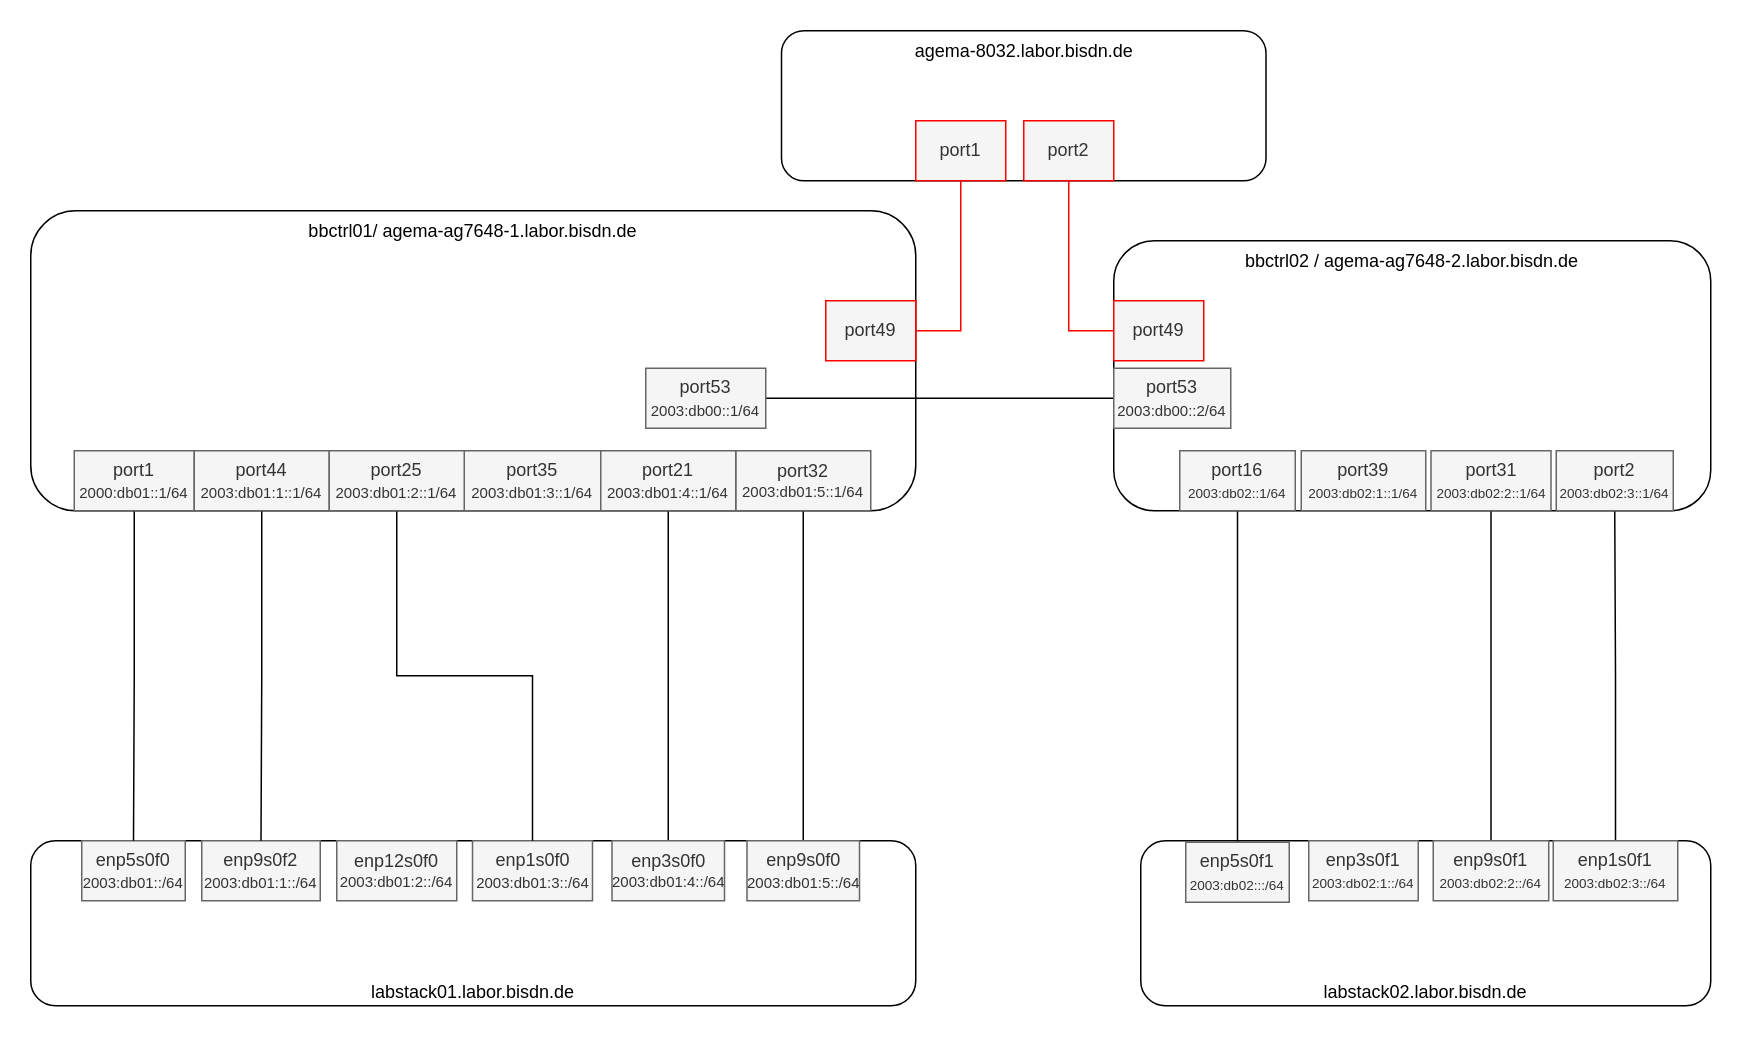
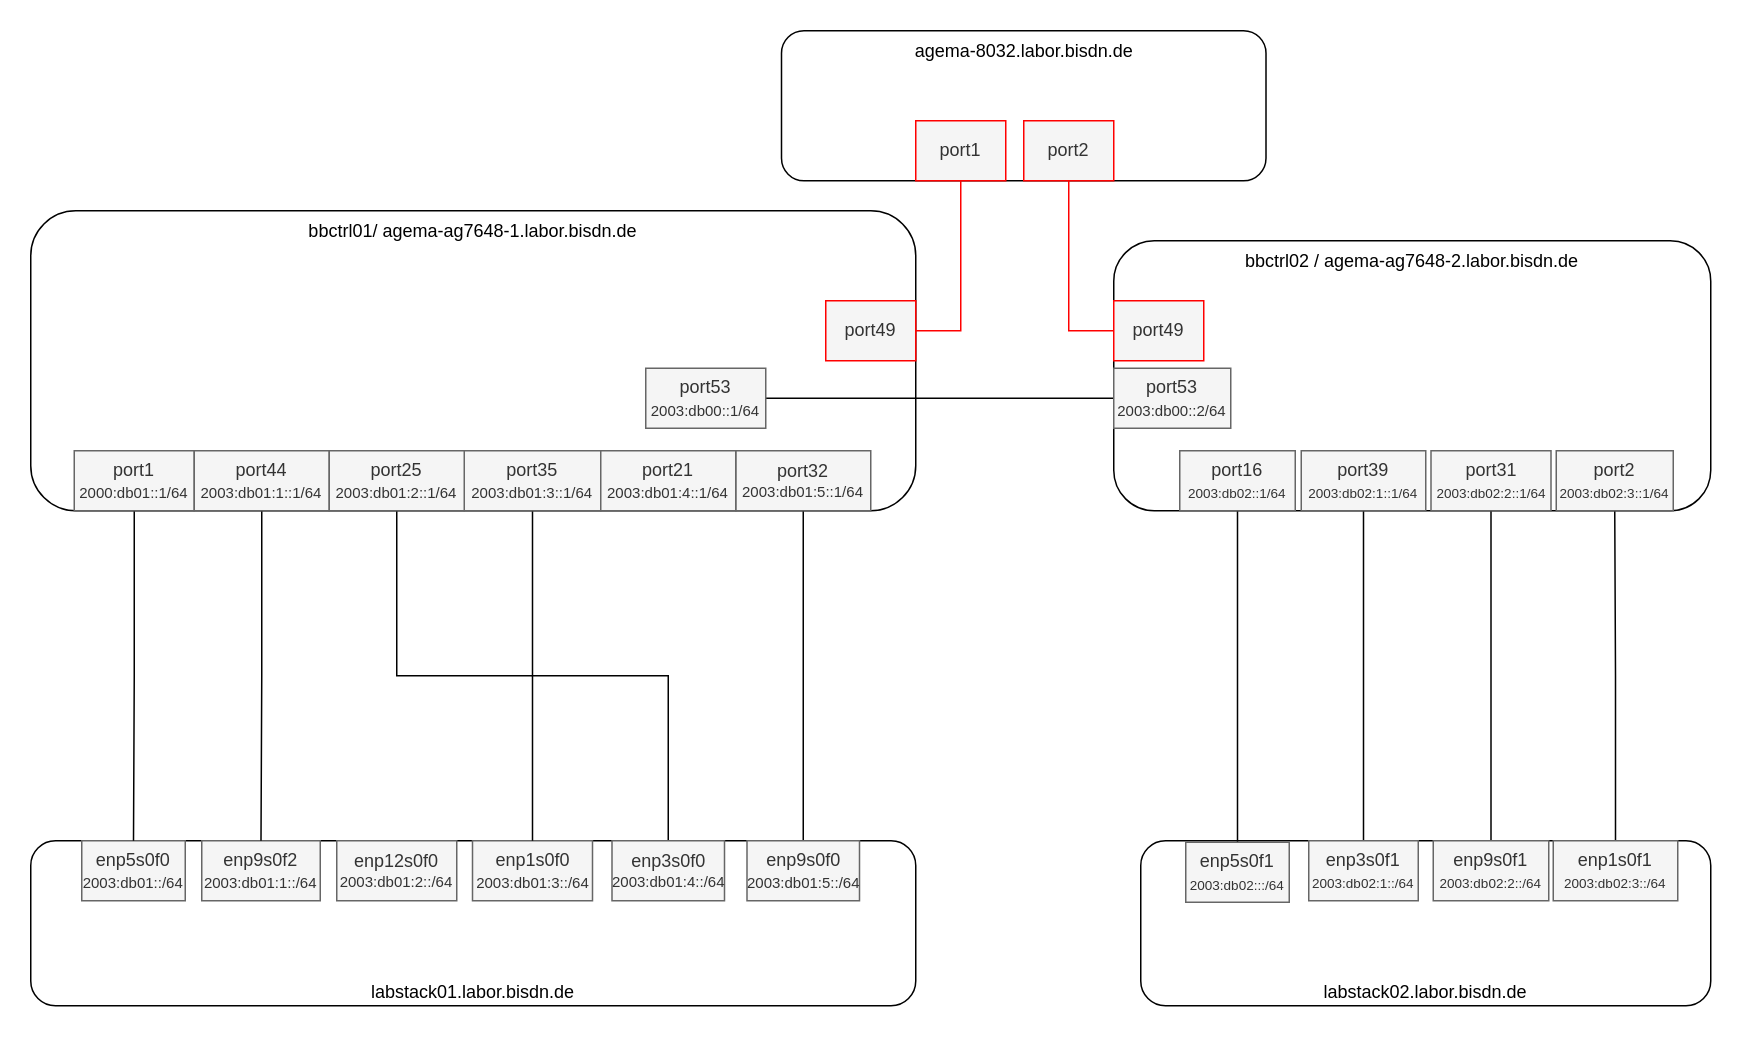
  <mxCell id="0" />
  <mxCell id="1" parent="0" />
  <mxCell id="2" value="labstack01.labor.bisdn.de" style="rounded=1;whiteSpace=wrap;html=1;verticalAlign=bottom;" parent="1" vertex="1"><mxGeometry x="20" y="560" width="590" height="110" as="geometry" /></mxCell>
  <mxCell id="3" value="&lt;div&gt;labstack02.labor.bisdn.de&lt;/div&gt;" style="rounded=1;whiteSpace=wrap;html=1;verticalAlign=bottom;" parent="1" vertex="1"><mxGeometry x="760" y="560" width="380" height="110" as="geometry" /></mxCell>
  <mxCell id="4" style="edgeStyle=orthogonalEdgeStyle;rounded=0;orthogonalLoop=1;jettySize=auto;html=1;exitX=0.5;exitY=0;exitDx=0;exitDy=0;entryX=0.5;entryY=1;entryDx=0;entryDy=0;endArrow=none;endFill=0;endSize=18;" parent="1" source="5" target="22" edge="1"><mxGeometry relative="1" as="geometry" /></mxCell>
  <mxCell id="5" value="enp5s0f1&lt;br style=&quot;font-size: 10px&quot;&gt;&lt;span style=&quot;font-size: 9px&quot;&gt;2003:db02:::/64&lt;/span&gt;" style="rounded=0;whiteSpace=wrap;html=1;fillColor=#f5f5f5;strokeColor=#666666;fontColor=#333333;" parent="1" vertex="1"><mxGeometry x="790" y="561" width="69" height="40" as="geometry" /></mxCell>
+ <mxCell id="6" style="edgeStyle=orthogonalEdgeStyle;rounded=0;orthogonalLoop=1;jettySize=auto;html=1;exitX=0.5;exitY=0;exitDx=0;exitDy=0;entryX=0.5;entryY=1;entryDx=0;entryDy=0;endArrow=none;endFill=0;endSize=18;" parent="1" source="7" target="23" edge="1"><mxGeometry relative="1" as="geometry" /></mxCell>
  <mxCell id="7" value="enp3s0f1&lt;br style=&quot;font-size: 10px&quot;&gt;&lt;span style=&quot;font-size: 9px&quot;&gt;2003:db02:1::/64&lt;/span&gt;" style="rounded=0;whiteSpace=wrap;html=1;fillColor=#f5f5f5;strokeColor=#666666;fontColor=#333333;" parent="1" vertex="1"><mxGeometry x="872" y="560" width="73" height="40" as="geometry" /></mxCell>
  <mxCell id="8" style="edgeStyle=orthogonalEdgeStyle;rounded=0;orthogonalLoop=1;jettySize=auto;html=1;exitX=0.5;exitY=0;exitDx=0;exitDy=0;entryX=0.5;entryY=1;entryDx=0;entryDy=0;endArrow=none;endFill=0;endSize=18;" parent="1" source="9" target="24" edge="1"><mxGeometry relative="1" as="geometry" /></mxCell>
  <mxCell id="9" value="enp1s0f1&lt;br style=&quot;font-size: 10px&quot;&gt;&lt;span style=&quot;font-size: 9px&quot;&gt;2003:db02:3::/64&lt;/span&gt;" style="rounded=0;whiteSpace=wrap;html=1;fillColor=#f5f5f5;strokeColor=#666666;fontColor=#333333;" parent="1" vertex="1"><mxGeometry x="1035" y="560" width="83" height="40" as="geometry" /></mxCell>
  <mxCell id="10" style="edgeStyle=orthogonalEdgeStyle;rounded=0;orthogonalLoop=1;jettySize=auto;html=1;exitX=0.5;exitY=0;exitDx=0;exitDy=0;entryX=0.5;entryY=1;entryDx=0;entryDy=0;endArrow=none;endFill=0;endSize=18;" parent="1" source="11" target="25" edge="1"><mxGeometry relative="1" as="geometry" /></mxCell>
  <mxCell id="11" value="&lt;div&gt;enp9s0f1&lt;/div&gt;&lt;div&gt;&lt;span style=&quot;font-size: 9px&quot;&gt;2003:db02:2::/64&lt;/span&gt;&lt;br&gt;&lt;/div&gt;" style="rounded=0;whiteSpace=wrap;html=1;fillColor=#f5f5f5;strokeColor=#666666;fontColor=#333333;" parent="1" vertex="1"><mxGeometry x="955" y="560" width="77" height="40" as="geometry" /></mxCell>
  <mxCell id="12" value="enp5s0f0&lt;br&gt;&lt;span style=&quot;font-size: 10px&quot;&gt;2003:db01::/64&lt;/span&gt;" style="rounded=0;whiteSpace=wrap;html=1;fillColor=#f5f5f5;strokeColor=#666666;fontColor=#333333;direction=west;" parent="1" vertex="1"><mxGeometry x="54" y="560" width="69" height="40" as="geometry" /></mxCell>
  <mxCell id="13" value="enp9s0f2&lt;br style=&quot;font-size: 10px&quot;&gt;&lt;span style=&quot;font-size: 10px&quot;&gt;2003:db01:1::/64&lt;/span&gt;" style="rounded=0;whiteSpace=wrap;html=1;fillColor=#f5f5f5;strokeColor=#666666;fontColor=#333333;direction=west;" parent="1" vertex="1"><mxGeometry x="134" y="560" width="79" height="40" as="geometry" /></mxCell>
  <mxCell id="14" value="enp1s0f0&lt;br style=&quot;font-size: 10px&quot;&gt;&lt;span style=&quot;font-size: 10px&quot;&gt;2003:db01:3::/64&lt;/span&gt;" style="rounded=0;whiteSpace=wrap;html=1;fillColor=#f5f5f5;strokeColor=#666666;fontColor=#333333;direction=west;" parent="1" vertex="1"><mxGeometry x="314.5" y="560" width="80" height="40" as="geometry" /></mxCell>
  <mxCell id="15" value="&lt;div&gt;enp12s0f0&lt;/div&gt;&lt;div style=&quot;font-size: 10px&quot;&gt;2003:db01:2::&lt;span&gt;/64&lt;/span&gt;&lt;/div&gt;" style="rounded=0;whiteSpace=wrap;html=1;fillColor=#f5f5f5;strokeColor=#666666;fontColor=#333333;direction=west;" parent="1" vertex="1"><mxGeometry x="224" y="560" width="80" height="40" as="geometry" /></mxCell>
  <mxCell id="16" style="edgeStyle=orthogonalEdgeStyle;rounded=0;orthogonalLoop=1;jettySize=auto;html=1;exitX=0.5;exitY=1;exitDx=0;exitDy=0;entryX=0.5;entryY=1;entryDx=0;entryDy=0;endArrow=none;endFill=0;endSize=18;" parent="1" source="17" target="33" edge="1"><mxGeometry relative="1" as="geometry" /></mxCell>
  <mxCell id="17" value="enp9s0f0&lt;br style=&quot;font-size: 10px&quot;&gt;&lt;span style=&quot;font-size: 10px&quot;&gt;2003:db01:5::/64&lt;/span&gt;" style="rounded=0;whiteSpace=wrap;html=1;fillColor=#f5f5f5;strokeColor=#666666;fontColor=#333333;direction=west;" parent="1" vertex="1"><mxGeometry x="497.5" y="560" width="75" height="40" as="geometry" /></mxCell>
- <mxCell id="18" style="edgeStyle=orthogonalEdgeStyle;rounded=0;orthogonalLoop=1;jettySize=auto;html=1;exitX=0.5;exitY=1;exitDx=0;exitDy=0;entryX=0.5;entryY=1;entryDx=0;entryDy=0;endArrow=none;endFill=0;endSize=18;" parent="1" source="19" target="34" edge="1"><mxGeometry relative="1" as="geometry" /></mxCell>
+ <mxCell id="18" style="edgeStyle=orthogonalEdgeStyle;rounded=0;orthogonalLoop=1;jettySize=auto;html=1;exitX=0.5;exitY=1;exitDx=0;exitDy=0;endArrow=none;endFill=0;endSize=18;" parent="1" source="19" target="30" edge="1"><mxGeometry relative="1" as="geometry" /></mxCell>
  <mxCell id="19" value="&lt;div&gt;enp3s0f0&lt;/div&gt;&lt;div style=&quot;font-size: 10px&quot;&gt;2003:db01:4::/64&lt;br&gt;&lt;/div&gt;" style="rounded=0;whiteSpace=wrap;html=1;fillColor=#f5f5f5;strokeColor=#666666;fontColor=#333333;direction=west;" parent="1" vertex="1"><mxGeometry x="407.5" y="560" width="75" height="40" as="geometry" /></mxCell>
  <mxCell id="20" value="bbctrl01/ agema-ag7648-1.labor.bisdn.de" style="rounded=1;whiteSpace=wrap;html=1;verticalAlign=top;align=center;" parent="1" vertex="1"><mxGeometry x="20" y="140" width="590" height="200" as="geometry" /></mxCell>
  <mxCell id="21" value="&lt;div&gt;bbctrl02 / agema-ag7648-2.labor.bisdn.de&lt;br&gt;&lt;/div&gt;" style="rounded=1;whiteSpace=wrap;html=1;verticalAlign=top;align=center;" parent="1" vertex="1"><mxGeometry x="742" y="160" width="398" height="180" as="geometry" /></mxCell>
  <mxCell id="22" value="port16&lt;br style=&quot;font-size: 10px&quot;&gt;&lt;font style=&quot;font-size: 9px&quot;&gt;2003:db02::1/64&lt;/font&gt;" style="rounded=0;whiteSpace=wrap;html=1;fillColor=#f5f5f5;strokeColor=#666666;fontColor=#333333;" parent="1" vertex="1"><mxGeometry x="786" y="300" width="77" height="40" as="geometry" /></mxCell>
  <mxCell id="23" value="port39&lt;br style=&quot;font-size: 10px&quot;&gt;&lt;font style=&quot;font-size: 9px&quot;&gt;2003:db02:1::1/64&lt;/font&gt;" style="rounded=0;whiteSpace=wrap;html=1;fillColor=#f5f5f5;strokeColor=#666666;fontColor=#333333;" parent="1" vertex="1"><mxGeometry x="867" y="300" width="83" height="40" as="geometry" /></mxCell>
  <mxCell id="24" value="port2&lt;br&gt;&lt;span style=&quot;font-size: 9px&quot;&gt;2003:db02:3::1/64&lt;/span&gt;" style="rounded=0;whiteSpace=wrap;html=1;fillColor=#f5f5f5;strokeColor=#666666;fontColor=#333333;" parent="1" vertex="1"><mxGeometry x="1037" y="300" width="78" height="40" as="geometry" /></mxCell>
  <mxCell id="25" value="port31&lt;br style=&quot;font-size: 10px&quot;&gt;&lt;span style=&quot;font-size: 9px&quot;&gt;2003:db02:2::1/64&lt;/span&gt;" style="rounded=0;whiteSpace=wrap;html=1;fillColor=#f5f5f5;strokeColor=#666666;fontColor=#333333;" parent="1" vertex="1"><mxGeometry x="953.5" y="300" width="80" height="40" as="geometry" /></mxCell>
  <mxCell id="26" style="edgeStyle=orthogonalEdgeStyle;rounded=0;orthogonalLoop=1;jettySize=auto;html=1;exitX=0.5;exitY=1;exitDx=0;exitDy=0;entryX=0.5;entryY=1;entryDx=0;entryDy=0;endArrow=none;endFill=0;endSize=18;" parent="1" source="27" target="12" edge="1"><mxGeometry relative="1" as="geometry" /></mxCell>
  <mxCell id="27" value="port1&lt;br&gt;&lt;font style=&quot;font-size: 10px&quot;&gt;2000:db01::1/64&lt;/font&gt;" style="rounded=0;whiteSpace=wrap;html=1;fillColor=#f5f5f5;strokeColor=#666666;fontColor=#333333;" parent="1" vertex="1"><mxGeometry x="49" y="300" width="80" height="40" as="geometry" /></mxCell>
  <mxCell id="28" style="edgeStyle=orthogonalEdgeStyle;rounded=0;orthogonalLoop=1;jettySize=auto;html=1;exitX=0.5;exitY=1;exitDx=0;exitDy=0;entryX=0.5;entryY=1;entryDx=0;entryDy=0;endArrow=none;endFill=0;endSize=18;" parent="1" source="29" target="13" edge="1"><mxGeometry relative="1" as="geometry" /></mxCell>
  <mxCell id="29" value="port44&lt;br&gt;&lt;font style=&quot;font-size: 10px&quot;&gt;2003:db01:1::1/64&lt;/font&gt;" style="rounded=0;whiteSpace=wrap;html=1;fillColor=#f5f5f5;strokeColor=#666666;fontColor=#333333;" parent="1" vertex="1"><mxGeometry x="129" y="300" width="90" height="40" as="geometry" /></mxCell>
  <mxCell id="30" value="port35&lt;br&gt;&lt;font style=&quot;font-size: 10px&quot;&gt;2003:db01:3::1/64&lt;/font&gt;" style="rounded=0;whiteSpace=wrap;html=1;fillColor=#f5f5f5;strokeColor=#666666;fontColor=#333333;" parent="1" vertex="1"><mxGeometry x="309" y="300" width="91" height="40" as="geometry" /></mxCell>
  <mxCell id="31" style="edgeStyle=orthogonalEdgeStyle;rounded=0;orthogonalLoop=1;jettySize=auto;html=1;exitX=0.5;exitY=1;exitDx=0;exitDy=0;endArrow=none;endFill=0;endSize=18;" parent="1" source="32" target="14" edge="1"><mxGeometry relative="1" as="geometry" /></mxCell>
  <mxCell id="32" value="port25&lt;br&gt;&lt;font style=&quot;font-size: 10px&quot;&gt;2003:db01:2::1/64&lt;/font&gt;" style="rounded=0;whiteSpace=wrap;html=1;fillColor=#f5f5f5;strokeColor=#666666;fontColor=#333333;" parent="1" vertex="1"><mxGeometry x="219" y="300" width="90" height="40" as="geometry" /></mxCell>
  <mxCell id="33" value="&lt;div&gt;port32&lt;/div&gt;&lt;div style=&quot;font-size: 10px&quot;&gt;2003:db01:5&lt;span&gt;::1/64&lt;/span&gt;&lt;/div&gt;" style="rounded=0;whiteSpace=wrap;html=1;fillColor=#f5f5f5;strokeColor=#666666;fontColor=#333333;" parent="1" vertex="1"><mxGeometry x="490" y="300" width="90" height="40" as="geometry" /></mxCell>
  <mxCell id="34" value="port21&lt;br&gt;&lt;font style=&quot;font-size: 10px&quot;&gt;2003:db01:4::1/64&lt;/font&gt;" style="rounded=0;whiteSpace=wrap;html=1;fillColor=#f5f5f5;strokeColor=#666666;fontColor=#333333;" parent="1" vertex="1"><mxGeometry x="400" y="300" width="90" height="40" as="geometry" /></mxCell>
  <mxCell id="35" style="edgeStyle=orthogonalEdgeStyle;rounded=0;orthogonalLoop=1;jettySize=auto;html=1;exitX=1;exitY=0.5;exitDx=0;exitDy=0;entryX=0;entryY=0.5;entryDx=0;entryDy=0;endArrow=none;endFill=0;endSize=18;" parent="1" source="36" target="37" edge="1"><mxGeometry relative="1" as="geometry" /></mxCell>
  <mxCell id="36" value="&lt;div&gt;port53&lt;/div&gt;&lt;div&gt;&lt;font style=&quot;font-size: 10px&quot;&gt;2003:db00::1/64&lt;/font&gt;&lt;/div&gt;" style="rounded=0;whiteSpace=wrap;html=1;fillColor=#f5f5f5;strokeColor=#666666;fontColor=#333333;" parent="1" vertex="1"><mxGeometry x="430" y="245" width="80" height="40" as="geometry" /></mxCell>
  <mxCell id="37" value="&lt;div&gt;port53&lt;/div&gt;&lt;div&gt;&lt;span style=&quot;font-size: 10px&quot;&gt;2003:db00::2/64&lt;/span&gt;&lt;br&gt;&lt;/div&gt;" style="rounded=0;whiteSpace=wrap;html=1;fillColor=#f5f5f5;strokeColor=#666666;fontColor=#333333;" parent="1" vertex="1"><mxGeometry x="742" y="245" width="78" height="40" as="geometry" /></mxCell>
  <mxCell id="38" value="agema-8032.labor.bisdn.de" style="rounded=1;whiteSpace=wrap;html=1;verticalAlign=top;align=center;" parent="1" vertex="1"><mxGeometry x="520.5" y="20" width="323" height="100" as="geometry" /></mxCell>
  <mxCell id="39" style="edgeStyle=orthogonalEdgeStyle;rounded=0;orthogonalLoop=1;jettySize=auto;html=1;exitX=0.5;exitY=1;exitDx=0;exitDy=0;entryX=1;entryY=0.5;entryDx=0;entryDy=0;endArrow=none;endFill=0;endSize=18;strokeColor=#FF0000;" parent="1" source="40" target="42" edge="1"><mxGeometry relative="1" as="geometry" /></mxCell>
  <mxCell id="40" value="&lt;div&gt;port1&lt;/div&gt;" style="rounded=0;whiteSpace=wrap;html=1;fillColor=#f5f5f5;strokeColor=#FF0000;fontColor=#333333;" parent="1" vertex="1"><mxGeometry x="610" y="80" width="60" height="40" as="geometry" /></mxCell>
  <mxCell id="41" value="&lt;div&gt;port2&lt;/div&gt;" style="rounded=0;whiteSpace=wrap;html=1;fillColor=#f5f5f5;strokeColor=#FF0000;fontColor=#333333;" parent="1" vertex="1"><mxGeometry x="682" y="80" width="60" height="40" as="geometry" /></mxCell>
  <mxCell id="42" value="&lt;div&gt;port49&lt;/div&gt;" style="rounded=0;whiteSpace=wrap;html=1;fillColor=#f5f5f5;strokeColor=#FF0000;fontColor=#333333;" parent="1" vertex="1"><mxGeometry x="550" y="200" width="60" height="40" as="geometry" /></mxCell>
  <mxCell id="43" style="edgeStyle=orthogonalEdgeStyle;rounded=0;orthogonalLoop=1;jettySize=auto;html=1;exitX=0;exitY=0.5;exitDx=0;exitDy=0;entryX=0.5;entryY=1;entryDx=0;entryDy=0;endArrow=none;endFill=0;endSize=18;strokeColor=#FF0000;" parent="1" source="44" target="41" edge="1"><mxGeometry relative="1" as="geometry" /></mxCell>
  <mxCell id="44" value="&lt;div&gt;port49&lt;/div&gt;" style="rounded=0;whiteSpace=wrap;html=1;fillColor=#f5f5f5;strokeColor=#FF0000;fontColor=#333333;" parent="1" vertex="1"><mxGeometry x="742" y="200" width="60" height="40" as="geometry" /></mxCell>
